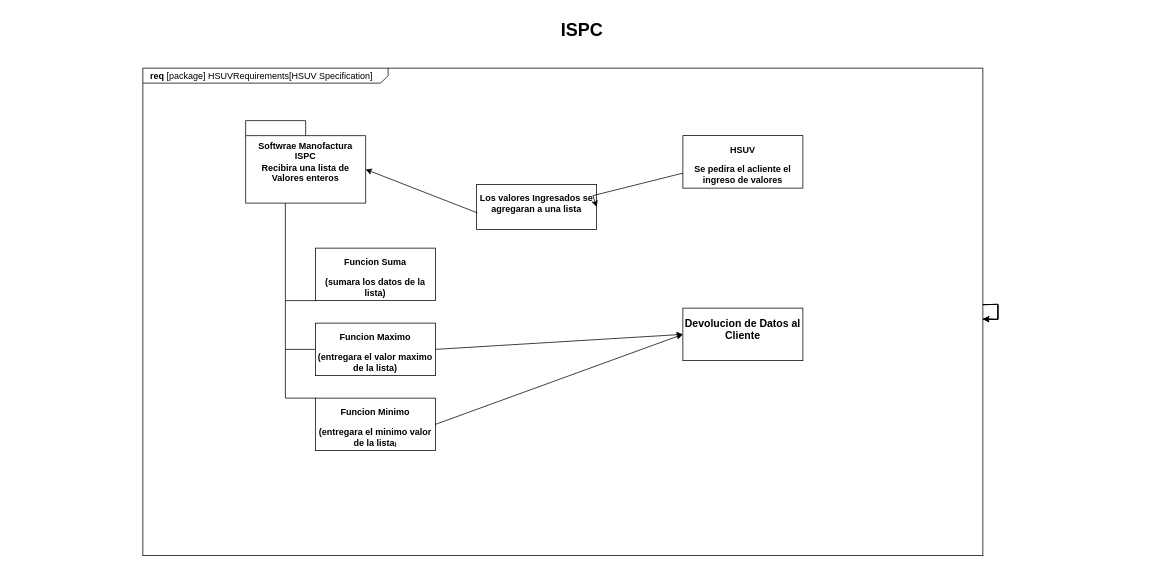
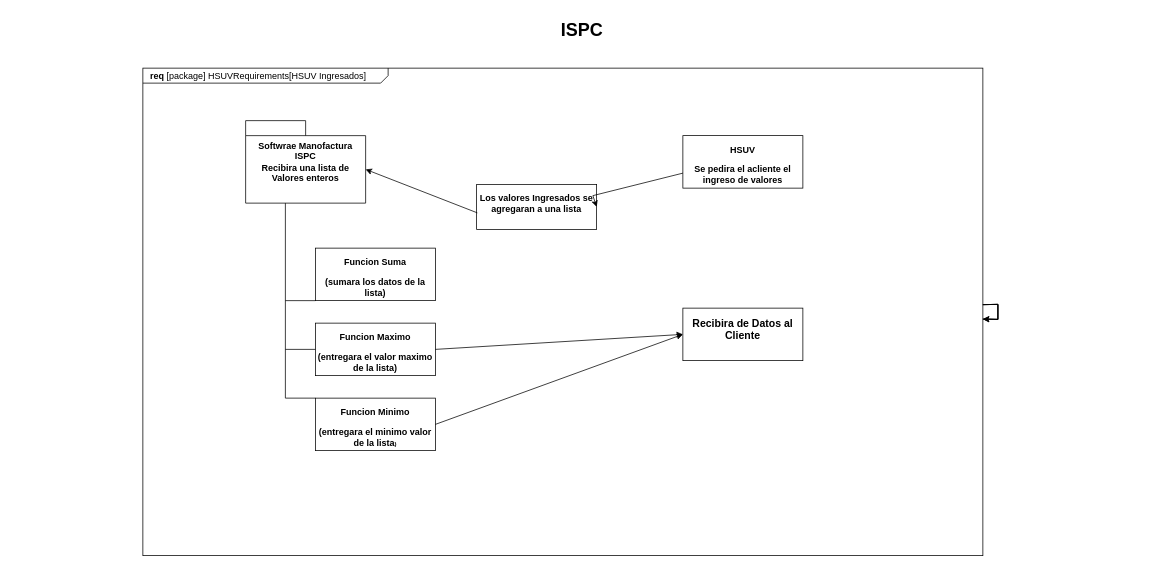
  <mxCell id="0" style=";html=1;" />
  <mxCell id="1" style=";html=1;" parent="0" />
- <mxCell id="2" value="&lt;p style=&quot;margin: 0px ; margin-top: 4px ; margin-left: 10px ; text-align: left&quot;&gt;&lt;b&gt;req&lt;/b&gt;&amp;nbsp;[package] HSUVRequirements[HSUV Specification]&lt;/p&gt;" style="html=1;strokeWidth=1;shape=mxgraph.sysml.package;html=1;overflow=fill;whiteSpace=wrap;fillColor=none;gradientColor=none;fontSize=12;align=center;labelX=327.64;" parent="1" vertex="1"><mxGeometry x="190" y="90" width="1120" height="650" as="geometry" /></mxCell>
+ <mxCell id="2" value="&lt;p style=&quot;margin: 0px ; margin-top: 4px ; margin-left: 10px ; text-align: left&quot;&gt;&lt;b&gt;req&lt;/b&gt;&amp;nbsp;[package] HSUVRequirements[HSUV Ingresados]&lt;/p&gt;" style="html=1;strokeWidth=1;shape=mxgraph.sysml.package;html=1;overflow=fill;whiteSpace=wrap;fillColor=none;gradientColor=none;fontSize=12;align=center;labelX=327.64;" parent="1" vertex="1"><mxGeometry x="190" y="90" width="1120" height="650" as="geometry" /></mxCell>
  <mxCell id="3" value="Softwrae Manofactura&lt;br&gt;ISPC&lt;br&gt;Recibira una lista de Valores enteros" style="shape=folder;tabWidth=80;tabHeight=20;tabPosition=left;strokeWidth=1;html=1;whiteSpace=wrap;align=center;fontSize=12;fontStyle=1" parent="1" vertex="1"><mxGeometry x="327" y="160" width="160" height="110" as="geometry" /></mxCell>
  <mxCell id="4" value="&lt;p&gt;&lt;font style=&quot;font-size: 12px;&quot;&gt;Los valores Ingresados se agregaran a una lista&lt;/font&gt;&lt;/p&gt;" style="shape=rect;html=1;overflow=fill;whiteSpace=wrap;align=center;fontStyle=1" parent="1" vertex="1"><mxGeometry x="635" y="245" width="160" height="60" as="geometry" /></mxCell>
- <mxCell id="5" value="&lt;p&gt;&lt;font style=&quot;font-size: 14px;&quot;&gt;Devolucion de Datos al Cliente&lt;/font&gt;&lt;/p&gt;" style="shape=rect;html=1;overflow=fill;whiteSpace=wrap;align=center;fontStyle=1" parent="1" vertex="1"><mxGeometry x="910" y="410" width="160" height="70" as="geometry" /></mxCell>
+ <mxCell id="5" value="&lt;p&gt;&lt;font style=&quot;font-size: 14px;&quot;&gt;Recibira de Datos al Cliente&lt;/font&gt;&lt;/p&gt;" style="shape=rect;html=1;overflow=fill;whiteSpace=wrap;align=center;fontStyle=1" parent="1" vertex="1"><mxGeometry x="910" y="410" width="160" height="70" as="geometry" /></mxCell>
  <mxCell id="6" value="&lt;p&gt;HSUV&lt;/p&gt;&lt;p&gt;Se pedira el acliente el ingreso de valores&lt;/p&gt;" style="shape=rect;html=1;overflow=fill;whiteSpace=wrap;align=center;fontStyle=1" parent="1" vertex="1"><mxGeometry x="910" y="180" width="160" height="70" as="geometry" /></mxCell>
  <mxCell id="7" value="&lt;p&gt;Funcion Suma&lt;/p&gt;&lt;p&gt;(sumara los datos de la lista)&lt;/p&gt;" style="shape=rect;html=1;overflow=fill;whiteSpace=wrap;align=center;fontStyle=1" parent="1" vertex="1"><mxGeometry x="420" y="330" width="160" height="70" as="geometry" /></mxCell>
  <mxCell id="8" value="&lt;p&gt;Funcion Maximo&lt;/p&gt;&lt;p&gt;(entregara el valor maximo de la lista)&lt;/p&gt;" style="shape=rect;html=1;overflow=fill;whiteSpace=wrap;align=center;fontStyle=1" parent="1" vertex="1"><mxGeometry x="420" y="430" width="160" height="70" as="geometry" /></mxCell>
  <mxCell id="9" value="&lt;p&gt;Funcion Minimo&lt;/p&gt;&lt;p&gt;&lt;font style=&quot;font-size: 12px;&quot;&gt;(&lt;font style=&quot;&quot;&gt;entregara el minimo valor de la lista&lt;/font&gt;&lt;/font&gt;&lt;font style=&quot;font-size: 8px;&quot;&gt;)&lt;/font&gt;&lt;/p&gt;" style="shape=rect;html=1;overflow=fill;whiteSpace=wrap;align=center;fontStyle=1" parent="1" vertex="1"><mxGeometry x="420" y="530" width="160" height="70" as="geometry" /></mxCell>
  <mxCell id="10" value="ISPC" style="text;strokeColor=none;fillColor=none;html=1;fontSize=24;fontStyle=1;verticalAlign=middle;align=center;" parent="1" vertex="1"><mxGeometry x="20" y="20" width="1510" height="40" as="geometry" /></mxCell>
  <mxCell id="11" value="" style="endArrow=classic;html=1;rounded=0;fontSize=12;" edge="1" parent="1" source="2" target="2"><mxGeometry width="50" height="50" relative="1" as="geometry"><mxPoint x="720" y="370" as="sourcePoint" /><mxPoint x="770" y="320" as="targetPoint" /></mxGeometry></mxCell>
  <mxCell id="12" value="" style="endArrow=classic;html=1;rounded=0;fontSize=12;" edge="1" parent="1" source="2" target="2"><mxGeometry width="50" height="50" relative="1" as="geometry"><mxPoint x="900" y="260" as="sourcePoint" /><mxPoint x="950" y="210" as="targetPoint" /></mxGeometry></mxCell>
  <mxCell id="13" value="" style="endArrow=classic;html=1;rounded=0;fontSize=12;entryX=1;entryY=0.5;entryDx=0;entryDy=0;" edge="1" parent="1" target="4"><mxGeometry width="50" height="50" relative="1" as="geometry"><mxPoint x="910" y="230" as="sourcePoint" /><mxPoint x="960" y="180" as="targetPoint" /><Array as="points"><mxPoint x="790" y="260" /></Array></mxGeometry></mxCell>
  <mxCell id="14" value="" style="endArrow=classic;html=1;rounded=0;fontSize=12;exitX=0.006;exitY=0.633;exitDx=0;exitDy=0;exitPerimeter=0;entryX=0;entryY=0;entryDx=160;entryDy=65;entryPerimeter=0;" edge="1" parent="1" source="4" target="3"><mxGeometry width="50" height="50" relative="1" as="geometry"><mxPoint x="630" y="300" as="sourcePoint" /><mxPoint x="680" y="250" as="targetPoint" /></mxGeometry></mxCell>
  <mxCell id="15" value="" style="endArrow=none;html=1;rounded=0;fontSize=12;" edge="1" parent="1" source="2" target="2"><mxGeometry width="50" height="50" relative="1" as="geometry"><mxPoint x="360" y="320" as="sourcePoint" /><mxPoint x="410" y="270" as="targetPoint" /></mxGeometry></mxCell>
  <mxCell id="16" value="" style="endArrow=none;html=1;rounded=0;fontSize=12;" edge="1" parent="1" source="2" target="2"><mxGeometry width="50" height="50" relative="1" as="geometry"><mxPoint x="320" y="320" as="sourcePoint" /><mxPoint x="370" y="270" as="targetPoint" /></mxGeometry></mxCell>
  <mxCell id="17" value="" style="endArrow=classic;html=1;rounded=0;fontSize=12;entryX=0;entryY=0.5;entryDx=0;entryDy=0;exitX=1;exitY=0.5;exitDx=0;exitDy=0;" edge="1" parent="1" source="8" target="5"><mxGeometry width="50" height="50" relative="1" as="geometry"><mxPoint x="580" y="510" as="sourcePoint" /><mxPoint x="630" y="460" as="targetPoint" /></mxGeometry></mxCell>
  <mxCell id="18" value="" style="endArrow=classic;html=1;rounded=0;fontSize=12;exitX=1;exitY=0.5;exitDx=0;exitDy=0;entryX=0;entryY=0.5;entryDx=0;entryDy=0;" edge="1" parent="1" source="9" target="5"><mxGeometry width="50" height="50" relative="1" as="geometry"><mxPoint x="580" y="580" as="sourcePoint" /><mxPoint x="630" y="530" as="targetPoint" /></mxGeometry></mxCell>
  <mxCell id="19" value="" style="endArrow=none;html=1;rounded=0;fontSize=14;" edge="1" parent="1"><mxGeometry width="50" height="50" relative="1" as="geometry"><mxPoint x="380" y="270" as="sourcePoint" /><mxPoint x="380" y="530" as="targetPoint" /><Array as="points" /></mxGeometry></mxCell>
  <mxCell id="20" value="" style="endArrow=none;html=1;rounded=0;fontSize=14;entryX=0;entryY=0.5;entryDx=0;entryDy=0;" edge="1" parent="1" target="8"><mxGeometry width="50" height="50" relative="1" as="geometry"><mxPoint x="380" y="465" as="sourcePoint" /><mxPoint x="420" y="460" as="targetPoint" /></mxGeometry></mxCell>
  <mxCell id="21" value="" style="endArrow=none;html=1;rounded=0;fontSize=14;" edge="1" parent="1"><mxGeometry width="50" height="50" relative="1" as="geometry"><mxPoint x="420" y="400" as="sourcePoint" /><mxPoint x="380" y="400" as="targetPoint" /></mxGeometry></mxCell>
  <mxCell id="22" value="" style="endArrow=none;html=1;rounded=0;fontSize=14;exitX=0;exitY=0;exitDx=0;exitDy=0;" edge="1" parent="1" source="9"><mxGeometry width="50" height="50" relative="1" as="geometry"><mxPoint x="420" y="580" as="sourcePoint" /><mxPoint x="380" y="530" as="targetPoint" /></mxGeometry></mxCell>
